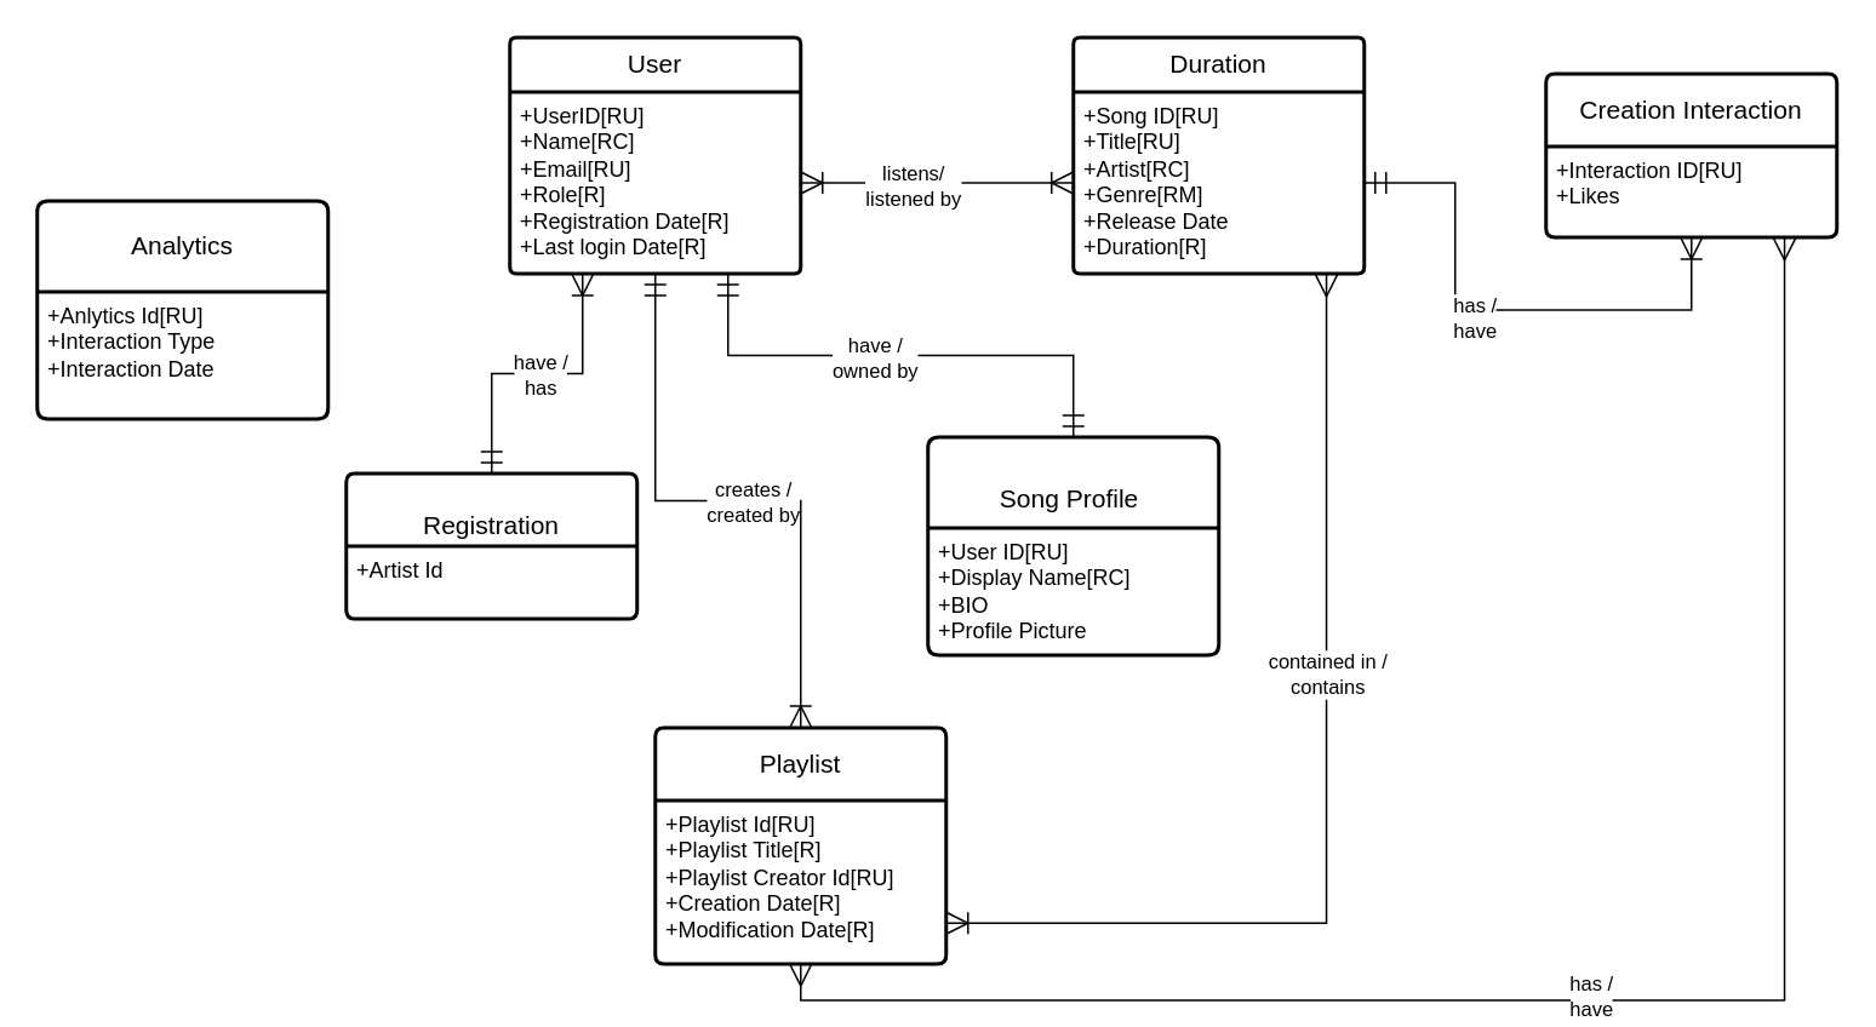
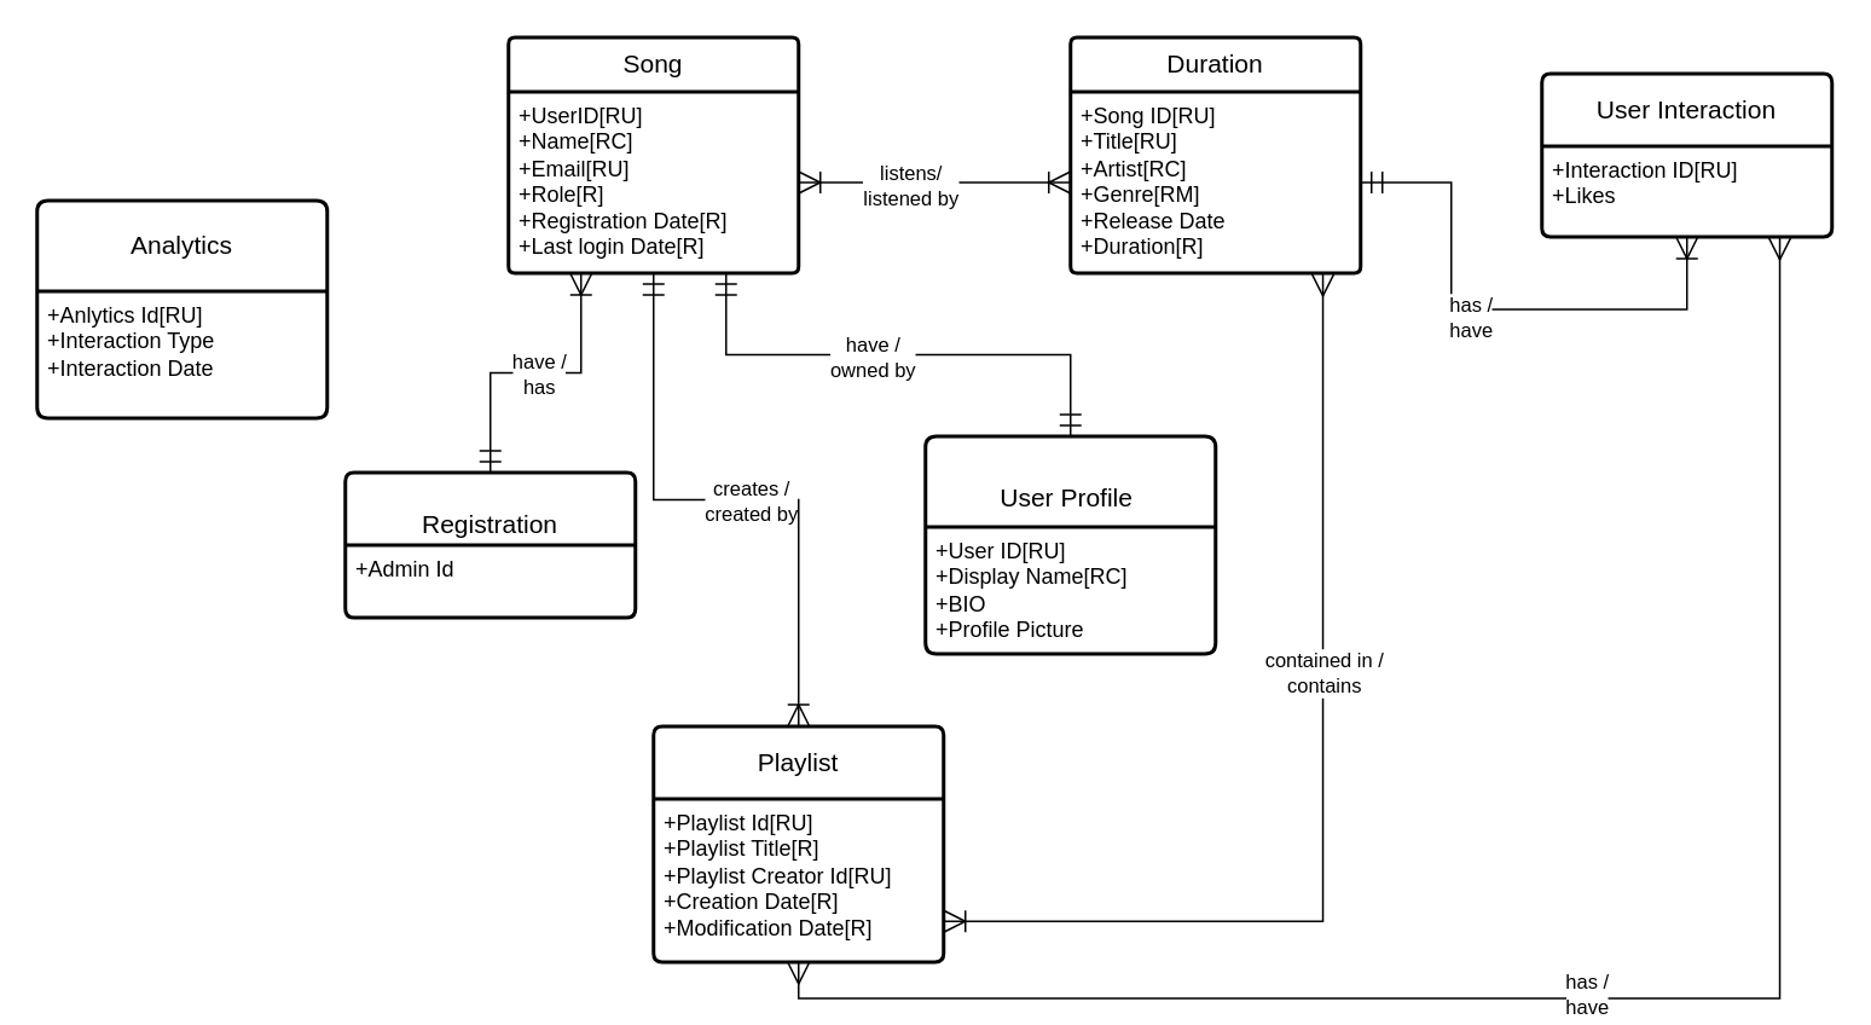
  <mxCell id="0" />
  <mxCell id="1" parent="0" />
  <mxCell id="2" value="Playlist" style="swimlane;childLayout=stackLayout;horizontal=1;startSize=40;horizontalStack=0;rounded=1;fontSize=14;fontStyle=0;strokeWidth=2;resizeParent=0;resizeLast=1;shadow=0;dashed=0;align=center;arcSize=4;whiteSpace=wrap;html=1;" vertex="1" parent="1"><mxGeometry x="360" y="400" width="160" height="130" as="geometry" /></mxCell>
  <mxCell id="3" value="+Playlist Id[RU]&lt;br&gt;+Playlist Title[R]&lt;br&gt;+Playlist Creator Id[RU]&lt;br&gt;+Creation Date[R]&lt;br&gt;+Modification Date[R]" style="align=left;strokeColor=none;fillColor=none;spacingLeft=4;fontSize=12;verticalAlign=top;resizable=0;rotatable=0;part=1;html=1;" vertex="1" parent="2"><mxGeometry y="40" width="160" height="90" as="geometry" /></mxCell>
  <mxCell id="4" value="Duration" style="swimlane;childLayout=stackLayout;horizontal=1;startSize=30;horizontalStack=0;rounded=1;fontSize=14;fontStyle=0;strokeWidth=2;resizeParent=0;resizeLast=1;shadow=0;dashed=0;align=center;arcSize=4;whiteSpace=wrap;html=1;" vertex="1" parent="1"><mxGeometry x="590" y="20" width="160" height="130" as="geometry" /></mxCell>
  <mxCell id="5" value="+Song ID[RU]&lt;br&gt;+Title[RU]&lt;br&gt;+Artist[RC]&lt;br&gt;+Genre[RM]&lt;br&gt;+Release Date&lt;br&gt;+Duration[R]" style="align=left;strokeColor=none;fillColor=none;spacingLeft=4;fontSize=12;verticalAlign=top;resizable=0;rotatable=0;part=1;html=1;" vertex="1" parent="4"><mxGeometry y="30" width="160" height="100" as="geometry" /></mxCell>
- <mxCell id="6" value="User" style="swimlane;childLayout=stackLayout;horizontal=1;startSize=30;horizontalStack=0;rounded=1;fontSize=14;fontStyle=0;strokeWidth=2;resizeParent=0;resizeLast=1;shadow=0;dashed=0;align=center;arcSize=4;whiteSpace=wrap;html=1;" vertex="1" parent="1"><mxGeometry y="20" width="160" height="130" as="geometry" x="280" /></mxCell>
+ <mxCell id="6" value="Song" style="swimlane;childLayout=stackLayout;horizontal=1;startSize=30;horizontalStack=0;rounded=1;fontSize=14;fontStyle=0;strokeWidth=2;resizeParent=0;resizeLast=1;shadow=0;dashed=0;align=center;arcSize=4;whiteSpace=wrap;html=1;" vertex="1" parent="1"><mxGeometry y="20" width="160" height="130" as="geometry" x="280" /></mxCell>
  <mxCell id="7" value="+UserID[RU]&lt;br&gt;+Name[RC]&lt;br&gt;+Email[RU]&lt;br&gt;+Role[R]&lt;br&gt;+Registration Date[R]&lt;br&gt;+Last login Date[R]" style="align=left;strokeColor=none;fillColor=none;spacingLeft=4;fontSize=12;verticalAlign=top;resizable=0;rotatable=0;part=1;html=1;" vertex="1" parent="6"><mxGeometry y="30" width="160" height="100" as="geometry" /></mxCell>
- <mxCell id="8" value="Creation Interaction" style="swimlane;childLayout=stackLayout;horizontal=1;startSize=40;horizontalStack=0;rounded=1;fontSize=14;fontStyle=0;strokeWidth=2;resizeParent=0;resizeLast=1;shadow=0;dashed=0;align=center;arcSize=4;whiteSpace=wrap;html=1;" vertex="1" parent="1"><mxGeometry x="850" y="40" width="160" height="90" as="geometry" /></mxCell>
+ <mxCell id="8" value="User Interaction" style="swimlane;childLayout=stackLayout;horizontal=1;startSize=40;horizontalStack=0;rounded=1;fontSize=14;fontStyle=0;strokeWidth=2;resizeParent=0;resizeLast=1;shadow=0;dashed=0;align=center;arcSize=4;whiteSpace=wrap;html=1;" vertex="1" parent="1"><mxGeometry x="850" y="40" width="160" height="90" as="geometry" /></mxCell>
  <mxCell id="9" value="+Interaction ID[RU]&lt;br&gt;+Likes" style="align=left;strokeColor=none;fillColor=none;spacingLeft=4;fontSize=12;verticalAlign=top;resizable=0;rotatable=0;part=1;html=1;" vertex="1" parent="8"><mxGeometry y="40" width="160" height="50" as="geometry" /></mxCell>
- <mxCell id="10" value="&lt;table style=&quot;border-collapse:&lt;br/&gt; collapse;width:87pt&quot; width=&quot;116&quot; cellspacing=&quot;0&quot; cellpadding=&quot;0&quot; border=&quot;0&quot;&gt;&lt;tbody&gt;&lt;tr style=&quot;height:14.4pt&quot; height=&quot;19&quot;&gt;&lt;br/&gt;  &lt;td style=&quot;height:14.4pt;width:87pt&quot; width=&quot;116&quot; height=&quot;19&quot;&gt;Song Profile&amp;nbsp;&lt;/td&gt;&lt;/tr&gt;&lt;/tbody&gt;&lt;/table&gt;" style="swimlane;childLayout=stackLayout;horizontal=1;startSize=50;horizontalStack=0;rounded=1;fontSize=14;fontStyle=0;strokeWidth=2;resizeParent=0;resizeLast=1;shadow=0;dashed=0;align=center;arcSize=4;whiteSpace=wrap;html=1;" vertex="1" parent="1"><mxGeometry x="510" y="240" width="160" height="120" as="geometry" /></mxCell>
+ <mxCell id="10" value="&lt;table style=&quot;border-collapse:&lt;br/&gt; collapse;width:87pt&quot; width=&quot;116&quot; cellspacing=&quot;0&quot; cellpadding=&quot;0&quot; border=&quot;0&quot;&gt;&lt;tbody&gt;&lt;tr style=&quot;height:14.4pt&quot; height=&quot;19&quot;&gt;&lt;br/&gt;  &lt;td style=&quot;height:14.4pt;width:87pt&quot; width=&quot;116&quot; height=&quot;19&quot;&gt;User Profile&amp;nbsp;&lt;/td&gt;&lt;/tr&gt;&lt;/tbody&gt;&lt;/table&gt;" style="swimlane;childLayout=stackLayout;horizontal=1;startSize=50;horizontalStack=0;rounded=1;fontSize=14;fontStyle=0;strokeWidth=2;resizeParent=0;resizeLast=1;shadow=0;dashed=0;align=center;arcSize=4;whiteSpace=wrap;html=1;" vertex="1" parent="1"><mxGeometry x="510" y="240" width="160" height="120" as="geometry" /></mxCell>
  <mxCell id="11" value="+User ID[RU]&lt;br&gt;+Display Name[RC]&lt;br&gt;+BIO&lt;br&gt;+Profile Picture" style="align=left;strokeColor=none;fillColor=none;spacingLeft=4;fontSize=12;verticalAlign=top;resizable=0;rotatable=0;part=1;html=1;" vertex="1" parent="10"><mxGeometry y="50" width="160" height="70" as="geometry" /></mxCell>
  <mxCell id="12" value="Analytics" style="swimlane;childLayout=stackLayout;horizontal=1;startSize=50;horizontalStack=0;rounded=1;fontSize=14;fontStyle=0;strokeWidth=2;resizeParent=0;resizeLast=1;shadow=0;dashed=0;align=center;arcSize=4;whiteSpace=wrap;html=1;" vertex="1" parent="1"><mxGeometry x="20" y="110" width="160" height="120" as="geometry" /></mxCell>
  <mxCell id="13" value="+Anlytics Id[RU]&lt;br&gt;+Interaction Type&lt;br&gt;+Interaction Date" style="align=left;strokeColor=none;fillColor=none;spacingLeft=4;fontSize=12;verticalAlign=top;resizable=0;rotatable=0;part=1;html=1;" vertex="1" parent="12"><mxGeometry y="50" width="160" height="70" as="geometry" /></mxCell>
  <mxCell id="14" value="&lt;table style=&quot;border-collapse:&lt;br/&gt; collapse;width:87pt&quot; width=&quot;116&quot; cellspacing=&quot;0&quot; cellpadding=&quot;0&quot; border=&quot;0&quot;&gt;&lt;tbody&gt;&lt;tr style=&quot;height:14.4pt&quot; height=&quot;19&quot;&gt;&lt;br/&gt;  &lt;td style=&quot;height:14.4pt;width:87pt&quot; width=&quot;116&quot; height=&quot;19&quot;&gt;Registration&lt;/td&gt;&lt;/tr&gt;&lt;/tbody&gt;&lt;/table&gt;" style="swimlane;childLayout=stackLayout;horizontal=1;startSize=40;horizontalStack=0;rounded=1;fontSize=14;fontStyle=0;strokeWidth=2;resizeParent=0;resizeLast=1;shadow=0;dashed=0;align=center;arcSize=4;whiteSpace=wrap;html=1;" vertex="1" parent="1"><mxGeometry x="190" y="260" width="160" height="80" as="geometry" /></mxCell>
- <mxCell id="15" value="+Artist Id" style="align=left;strokeColor=none;fillColor=none;spacingLeft=4;fontSize=12;verticalAlign=top;resizable=0;rotatable=0;part=1;html=1;" vertex="1" parent="14"><mxGeometry y="40" width="160" height="40" as="geometry" /></mxCell>
+ <mxCell id="15" value="+Admin Id" style="align=left;strokeColor=none;fillColor=none;spacingLeft=4;fontSize=12;verticalAlign=top;resizable=0;rotatable=0;part=1;html=1;" vertex="1" parent="14"><mxGeometry y="40" width="160" height="40" as="geometry" /></mxCell>
  <mxCell id="16" style="edgeStyle=orthogonalEdgeStyle;rounded=0;orthogonalLoop=1;jettySize=auto;html=1;exitX=1;exitY=0.5;exitDx=0;exitDy=0;entryX=0;entryY=0.5;entryDx=0;entryDy=0;endArrow=ERoneToMany;endFill=0;startArrow=ERoneToMany;startFill=0;endSize=10;startSize=10;" edge="1" parent="1" source="7" target="5"><mxGeometry relative="1" as="geometry" /></mxCell>
  <mxCell id="17" value="listens/&lt;br&gt;listened by" style="edgeLabel;html=1;align=center;verticalAlign=middle;resizable=0;points=[];" vertex="1" connectable="0" parent="16"><mxGeometry x="-0.181" y="-1" relative="1" as="geometry"><mxPoint as="offset" /></mxGeometry></mxCell>
  <mxCell id="18" style="edgeStyle=orthogonalEdgeStyle;rounded=0;orthogonalLoop=1;jettySize=auto;html=1;exitX=0.5;exitY=1;exitDx=0;exitDy=0;entryX=0.5;entryY=0;entryDx=0;entryDy=0;endArrow=ERoneToMany;endFill=0;endSize=10;startSize=10;startArrow=ERmandOne;startFill=0;" edge="1" parent="1" source="7" target="2"><mxGeometry relative="1" as="geometry" /></mxCell>
  <mxCell id="19" value="creates /&lt;br&gt;created by" style="edgeLabel;html=1;align=center;verticalAlign=middle;resizable=0;points=[];" vertex="1" connectable="0" parent="18"><mxGeometry x="0.076" relative="1" as="geometry"><mxPoint as="offset" /></mxGeometry></mxCell>
  <mxCell id="20" style="edgeStyle=orthogonalEdgeStyle;rounded=0;orthogonalLoop=1;jettySize=auto;html=1;exitX=0.75;exitY=1;exitDx=0;exitDy=0;endSize=10;startSize=10;endArrow=ERmandOne;endFill=0;startArrow=ERmandOne;startFill=0;" edge="1" parent="1" source="7" target="10"><mxGeometry relative="1" as="geometry" /></mxCell>
  <mxCell id="21" value="have /&lt;br&gt;owned by" style="edgeLabel;html=1;align=center;verticalAlign=middle;resizable=0;points=[];" vertex="1" connectable="0" parent="20"><mxGeometry x="-0.11" y="-1" relative="1" as="geometry"><mxPoint as="offset" /></mxGeometry></mxCell>
  <mxCell id="22" style="edgeStyle=orthogonalEdgeStyle;rounded=0;orthogonalLoop=1;jettySize=auto;html=1;exitX=0.25;exitY=1;exitDx=0;exitDy=0;entryX=0.5;entryY=0;entryDx=0;entryDy=0;endArrow=ERmandOne;endFill=0;startArrow=ERoneToMany;startFill=0;endSize=10;startSize=10;" edge="1" parent="1" source="7" target="14"><mxGeometry relative="1" as="geometry" /></mxCell>
  <mxCell id="23" value="have /&lt;br&gt;has" style="edgeLabel;html=1;align=center;verticalAlign=middle;resizable=0;points=[];" vertex="1" connectable="0" parent="22"><mxGeometry x="-0.018" relative="1" as="geometry"><mxPoint as="offset" /></mxGeometry></mxCell>
  <mxCell id="24" style="edgeStyle=orthogonalEdgeStyle;rounded=0;orthogonalLoop=1;jettySize=auto;html=1;exitX=1;exitY=0.75;exitDx=0;exitDy=0;entryX=0.87;entryY=1.006;entryDx=0;entryDy=0;entryPerimeter=0;endArrow=ERmany;endFill=0;startArrow=ERoneToMany;startFill=0;endSize=10;startSize=10;" edge="1" parent="1" source="3" target="5"><mxGeometry relative="1" as="geometry" /></mxCell>
  <mxCell id="25" value="contained in /&lt;br&gt;contains" style="edgeLabel;html=1;align=center;verticalAlign=middle;resizable=0;points=[];" vertex="1" connectable="0" parent="24"><mxGeometry x="0.223" relative="1" as="geometry"><mxPoint as="offset" /></mxGeometry></mxCell>
  <mxCell id="26" style="edgeStyle=orthogonalEdgeStyle;rounded=0;orthogonalLoop=1;jettySize=auto;html=1;exitX=1;exitY=0.5;exitDx=0;exitDy=0;entryX=0.5;entryY=1;entryDx=0;entryDy=0;endArrow=ERoneToMany;endFill=0;startArrow=ERmandOne;startFill=0;endSize=10;startSize=10;" edge="1" parent="1" source="5" target="9"><mxGeometry relative="1" as="geometry" /></mxCell>
  <mxCell id="27" value="has /&lt;br&gt;have" style="edgeLabel;html=1;align=center;verticalAlign=middle;resizable=0;points=[];" vertex="1" connectable="0" parent="26"><mxGeometry x="-0.101" y="-4" relative="1" as="geometry"><mxPoint as="offset" /></mxGeometry></mxCell>
  <mxCell id="28" style="edgeStyle=orthogonalEdgeStyle;rounded=0;orthogonalLoop=1;jettySize=auto;html=1;exitX=0.5;exitY=1;exitDx=0;exitDy=0;entryX=0.82;entryY=1.012;entryDx=0;entryDy=0;entryPerimeter=0;endArrow=ERmany;endFill=0;startArrow=ERmany;startFill=0;endSize=10;startSize=10;" edge="1" parent="1" source="3" target="9"><mxGeometry relative="1" as="geometry" /></mxCell>
  <mxCell id="29" value="has /&lt;br&gt;have" style="edgeLabel;html=1;align=center;verticalAlign=middle;resizable=0;points=[];" vertex="1" connectable="0" parent="28"><mxGeometry x="-0.075" y="3" relative="1" as="geometry"><mxPoint as="offset" /></mxGeometry></mxCell>
